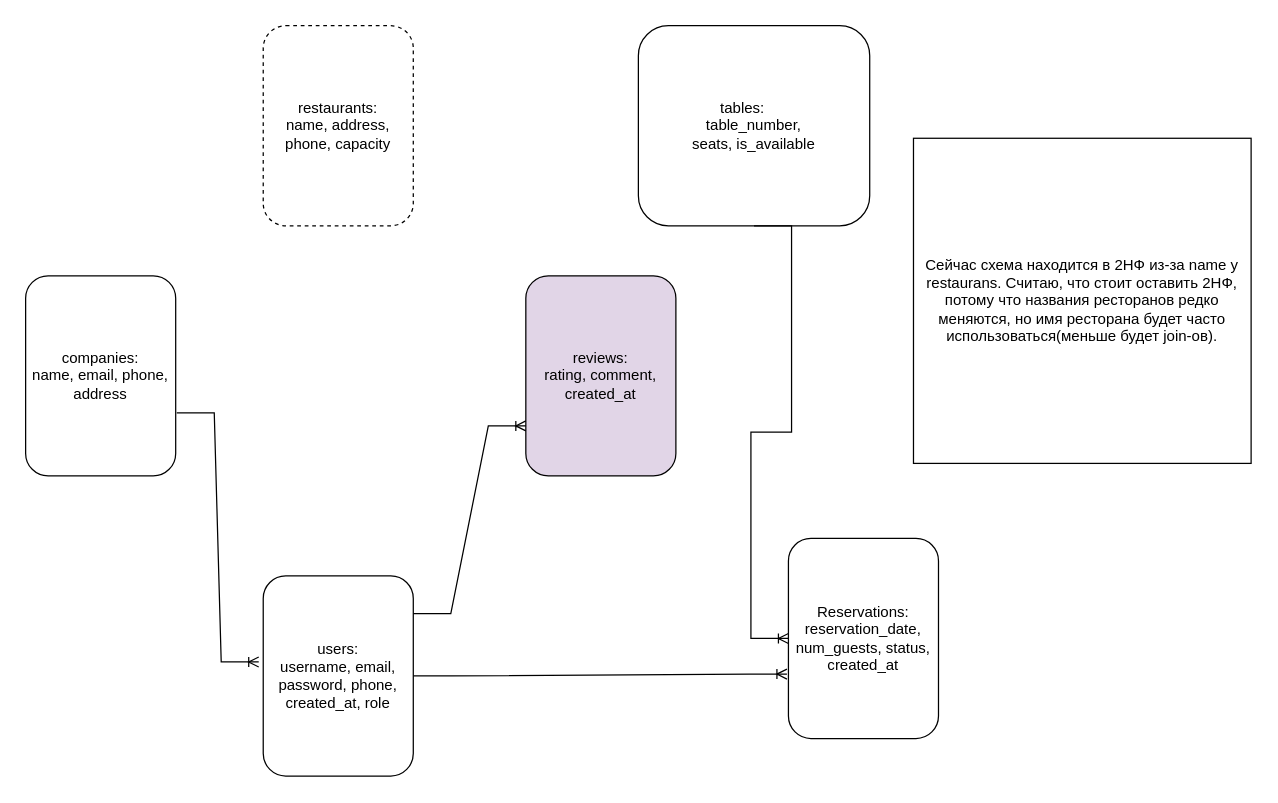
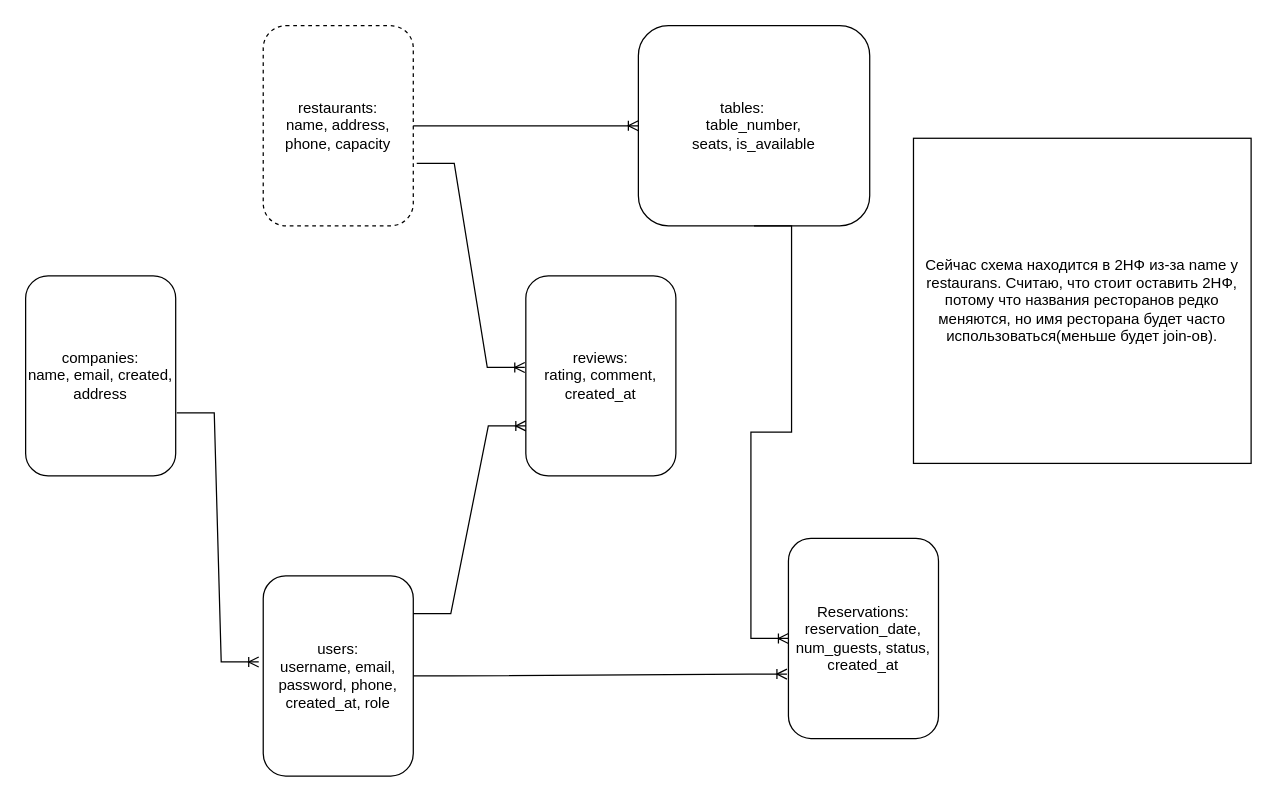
  <mxCell id="0" />
  <mxCell id="1" parent="0" />
  <mxCell id="2" value="users:&lt;div&gt;username, email, password, phone, created_at, role&lt;/div&gt;" style="rounded=1;whiteSpace=wrap;html=1;" parent="1" vertex="1"><mxGeometry x="210" y="460" width="120" height="160" as="geometry" /></mxCell>
  <mxCell id="3" value="restaurants:&lt;div&gt;name, address, phone, capacity&lt;/div&gt;" style="rounded=1;whiteSpace=wrap;html=1;dashed=1;" parent="1" vertex="1"><mxGeometry x="210" y="20" width="120" height="160" as="geometry" /></mxCell>
- <mxCell id="4" value="&lt;div&gt;reviews:&lt;/div&gt;&lt;div&gt;rating, comment, created_at&lt;/div&gt;" style="rounded=1;whiteSpace=wrap;html=1;fillColor=#e1d5e7;" parent="1" vertex="1"><mxGeometry x="420" y="220" width="120" height="160" as="geometry" /></mxCell>
+ <mxCell id="4" value="&lt;div&gt;reviews:&lt;/div&gt;&lt;div&gt;rating, comment, created_at&lt;/div&gt;" style="rounded=1;whiteSpace=wrap;html=1;" parent="1" vertex="1"><mxGeometry x="420" y="220" width="120" height="160" as="geometry" /></mxCell>
  <mxCell id="5" value="tables:&lt;span style=&quot;background-color: initial;&quot;&gt;&amp;nbsp;&lt;/span&gt;&lt;span style=&quot;background-color: initial; white-space: pre;&quot;&gt;&#09;&lt;/span&gt;&lt;div&gt;table_number,&lt;/div&gt;&lt;div&gt;seats, is_available&lt;/div&gt;" style="rounded=1;whiteSpace=wrap;html=1;" parent="1" vertex="1"><mxGeometry x="510" y="20" width="185" height="160" as="geometry" /></mxCell>
- <mxCell id="6" value="companies:&lt;div&gt;name, email, phone, address&lt;/div&gt;" style="rounded=1;whiteSpace=wrap;html=1;" parent="1" vertex="1"><mxGeometry x="20" y="220" width="120" height="160" as="geometry" /></mxCell>
+ <mxCell id="6" value="companies:&lt;div&gt;name, email, created, address&lt;/div&gt;" style="rounded=1;whiteSpace=wrap;html=1;" parent="1" vertex="1"><mxGeometry x="20" y="220" width="120" height="160" as="geometry" /></mxCell>
  <mxCell id="7" value="&lt;div&gt;Reservations:&lt;/div&gt;&lt;div&gt;reservation_date, num_guests, status, created_at&lt;/div&gt;" style="rounded=1;whiteSpace=wrap;html=1;" parent="1" vertex="1"><mxGeometry x="630" y="430" width="120" height="160" as="geometry" /></mxCell>
+ <mxCell id="8" value="" style="edgeStyle=entityRelationEdgeStyle;fontSize=12;html=1;endArrow=ERoneToMany;rounded=0;exitX=1;exitY=0.5;exitDx=0;exitDy=0;entryX=0;entryY=0.5;entryDx=0;entryDy=0;" parent="1" source="3" target="5" edge="1"><mxGeometry width="100" height="100" relative="1" as="geometry"><mxPoint x="340" y="320" as="sourcePoint" /><mxPoint x="440" y="220" as="targetPoint" /></mxGeometry></mxCell>
+ <mxCell id="9" value="" style="edgeStyle=entityRelationEdgeStyle;fontSize=12;html=1;endArrow=ERoneToMany;rounded=0;exitX=1.023;exitY=0.688;exitDx=0;exitDy=0;entryX=-0.007;entryY=0.458;entryDx=0;entryDy=0;entryPerimeter=0;exitPerimeter=0;" parent="1" source="3" target="4" edge="1"><mxGeometry width="100" height="100" relative="1" as="geometry"><mxPoint x="320" y="100" as="sourcePoint" /><mxPoint x="500" y="100" as="targetPoint" /><Array as="points"><mxPoint x="310" y="90" /></Array></mxGeometry></mxCell>
  <mxCell id="10" value="" style="edgeStyle=entityRelationEdgeStyle;fontSize=12;html=1;endArrow=ERoneToMany;rounded=0;exitX=0.5;exitY=1;exitDx=0;exitDy=0;entryX=0;entryY=0.5;entryDx=0;entryDy=0;" parent="1" source="5" target="7" edge="1"><mxGeometry width="100" height="100" relative="1" as="geometry"><mxPoint x="320" y="100" as="sourcePoint" /><mxPoint x="500" y="100" as="targetPoint" /><Array as="points"><mxPoint x="560" y="210" /></Array></mxGeometry></mxCell>
  <mxCell id="11" value="" style="edgeStyle=entityRelationEdgeStyle;fontSize=12;html=1;endArrow=ERoneToMany;rounded=0;exitX=1;exitY=0.5;exitDx=0;exitDy=0;entryX=-0.01;entryY=0.678;entryDx=0;entryDy=0;entryPerimeter=0;" parent="1" source="2" target="7" edge="1"><mxGeometry width="100" height="100" relative="1" as="geometry"><mxPoint x="320" y="100" as="sourcePoint" /><mxPoint x="379" y="283" as="targetPoint" /><Array as="points"><mxPoint x="320" y="100" /></Array></mxGeometry></mxCell>
  <mxCell id="12" value="" style="edgeStyle=entityRelationEdgeStyle;fontSize=12;html=1;endArrow=ERoneToMany;rounded=0;exitX=1;exitY=0.188;exitDx=0;exitDy=0;exitPerimeter=0;entryX=0;entryY=0.75;entryDx=0;entryDy=0;" parent="1" source="2" target="4" edge="1"><mxGeometry width="100" height="100" relative="1" as="geometry"><mxPoint x="340" y="320" as="sourcePoint" /><mxPoint x="440" y="220" as="targetPoint" /></mxGeometry></mxCell>
  <mxCell id="13" value="" style="edgeStyle=entityRelationEdgeStyle;fontSize=12;html=1;endArrow=ERoneToMany;rounded=0;entryX=-0.03;entryY=0.43;entryDx=0;entryDy=0;exitX=1.007;exitY=0.685;exitDx=0;exitDy=0;exitPerimeter=0;entryPerimeter=0;" parent="1" source="6" target="2" edge="1"><mxGeometry width="100" height="100" relative="1" as="geometry"><mxPoint x="150" y="310" as="sourcePoint" /><mxPoint x="220" y="110" as="targetPoint" /><Array as="points"><mxPoint x="140" y="310" /></Array></mxGeometry></mxCell>
  <mxCell id="14" value="&lt;p&gt;Сейчас схема находится в 2НФ из-за name у restaurans. Считаю, что стоит оставить 2НФ, потому что названия ресторанов редко меняются, но имя ресторана будет часто использоваться(меньше будет join-ов).&lt;/p&gt;" style="rounded=0;whiteSpace=wrap;html=1;" vertex="1" parent="1"><mxGeometry x="730" y="110" width="270" height="260" as="geometry" /></mxCell>
